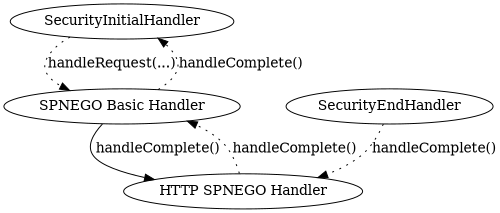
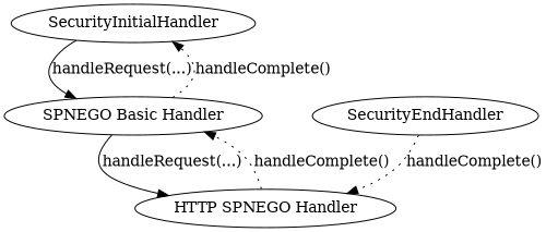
  digraph {
    edge [style=dotted]
    n1 [label=SecurityInitialHandler]
    n2 [label="SPNEGO Basic Handler"]
    n3 [label="HTTP SPNEGO Handler"]
    n4 [label=SecurityEndHandler]
-   n1 -> n2 [label="handleRequest(...)"]
+   n1 -> n2 [label="handleRequest(...)" style=""]
    n2 -> n1 [label="handleComplete()"]
-   n2 -> n3 [label="handleComplete()" style=""]
+   n2 -> n3 [label="handleRequest(...)" style=""]
    n3 -> n2 [label="handleComplete()"]
    n4 -> n3 [label="handleComplete()"]
  }
